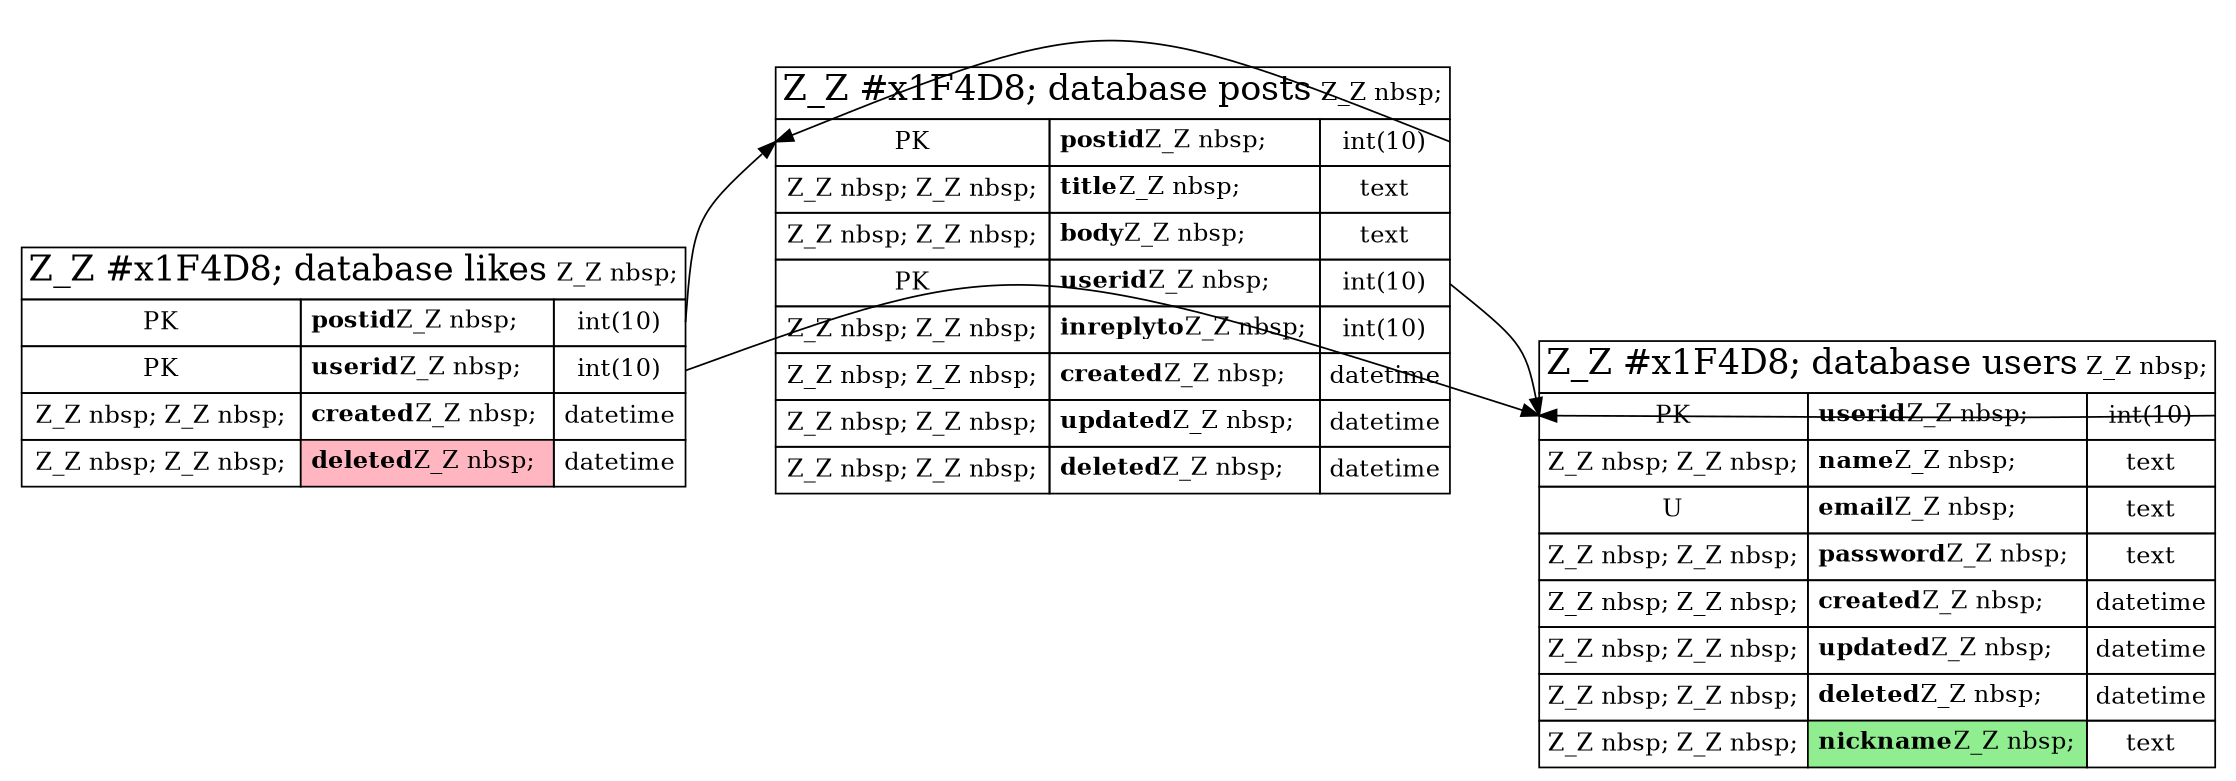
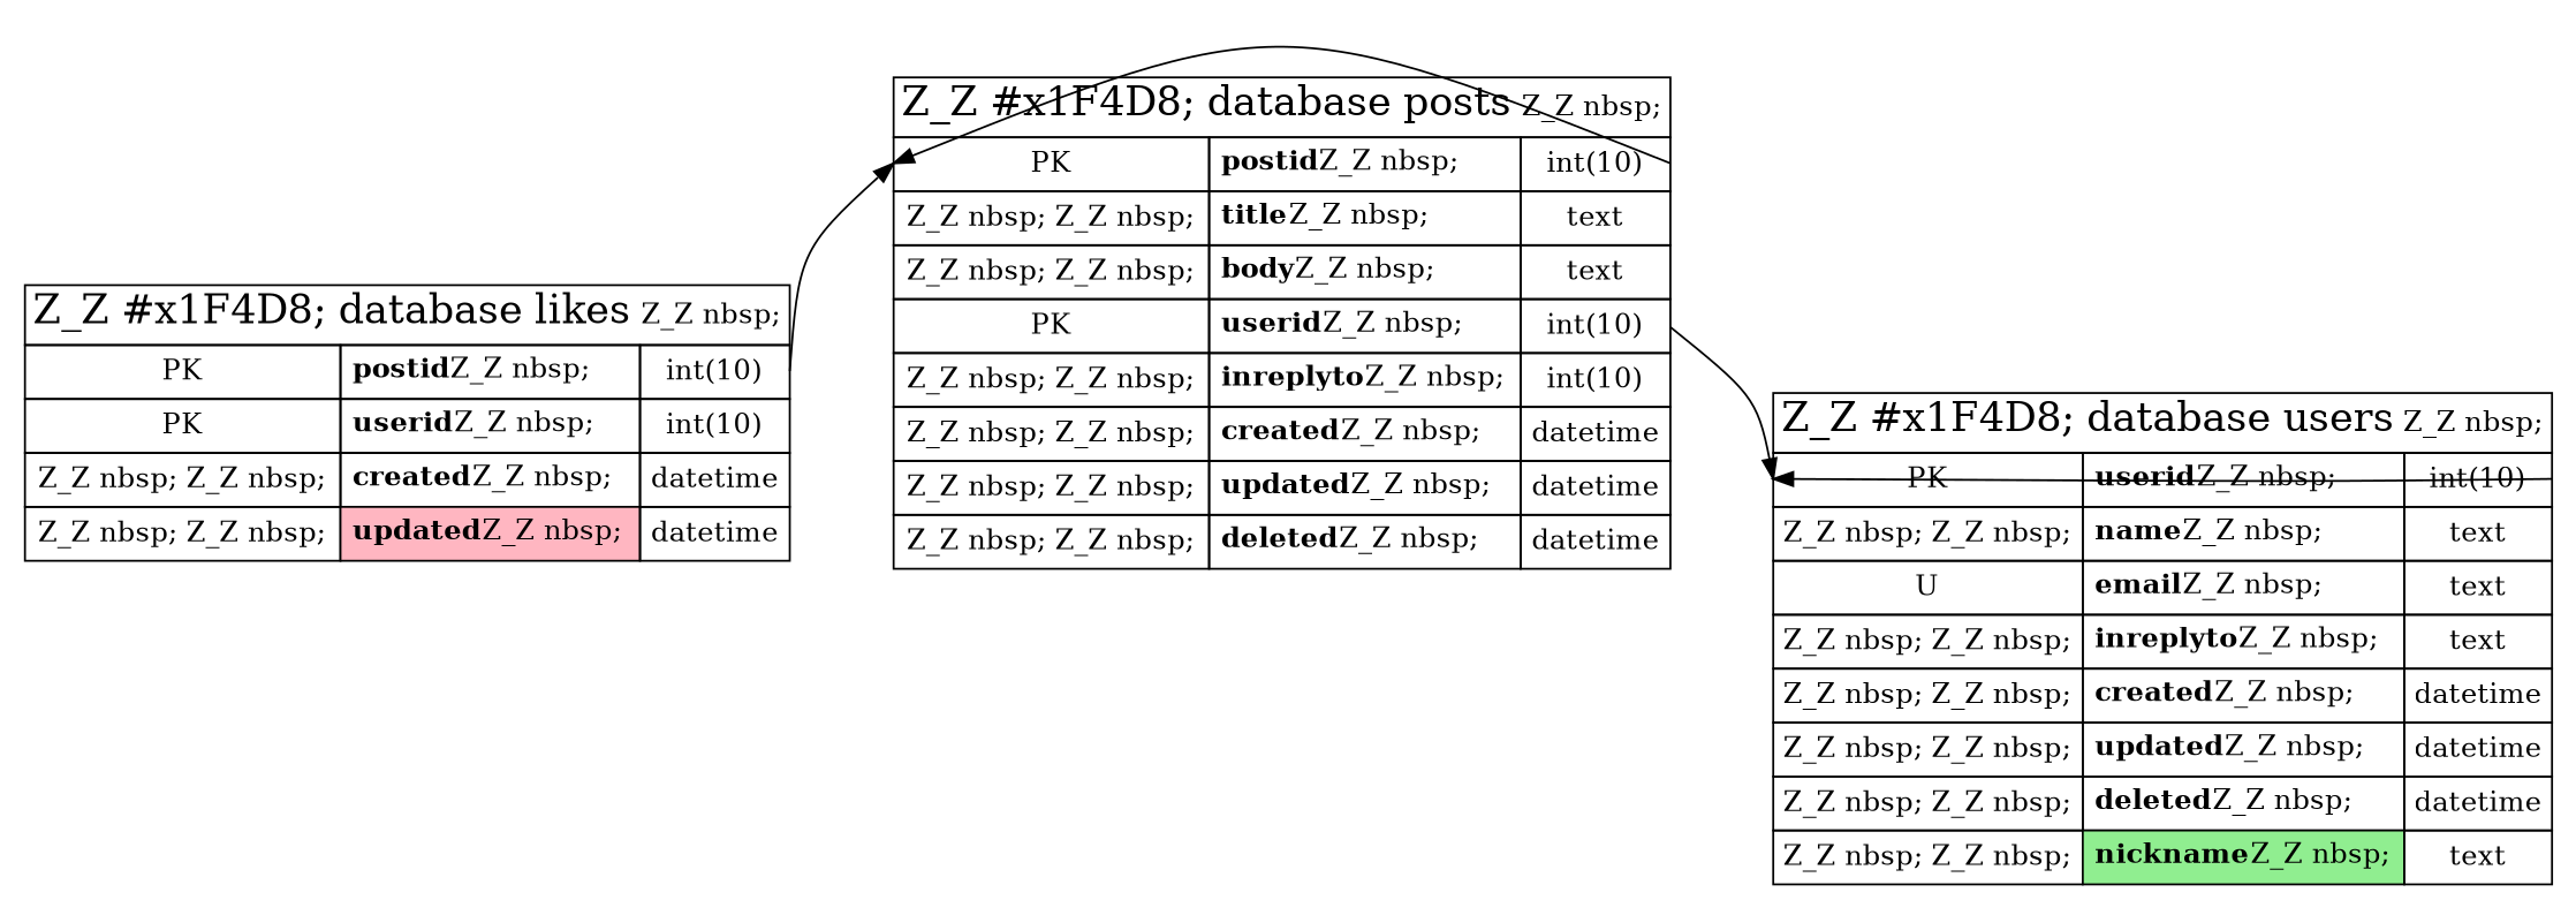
  digraph {
    rankdir=LR
    splines=curved
    node [shape=plaintext]
    edge [headport="T17:w"]
-   n1 [label=<<TABLE BORDER="0" CELLBORDER="1" CELLSPACING="0" CELLPADDING="3">       <TR><TD COLSPAN="3"><FONT POINT-SIZE="20">Z_Z #x1F4D8; database users</FONT> Z_Z nbsp;</TD></TR>       <TR PORT="P17"><TD PORT="T17">PK</TD><TD CELLPADDING="5" ALIGN="LEFT" ><B>userid</B>Z_Z nbsp;</TD><TD PORT="H17">int(10)</TD></TR>       <TR PORT="P18"><TD PORT="T18">Z_Z nbsp; Z_Z nbsp;</TD><TD CELLPADDING="5" ALIGN="LEFT" ><B>name</B>Z_Z nbsp;</TD><TD PORT="H18">text</TD></TR>       <TR PORT="P19"><TD PORT="T19">U</TD><TD CELLPADDING="5" ALIGN="LEFT" ><B>email</B>Z_Z nbsp;</TD><TD PORT="H19">text</TD></TR>       <TR PORT="P20"><TD PORT="T20">Z_Z nbsp; Z_Z nbsp;</TD><TD CELLPADDING="5" ALIGN="LEFT" ><B>password</B>Z_Z nbsp;</TD><TD PORT="H20">text</TD></TR>       <TR PORT="P21"><TD PORT="T21">Z_Z nbsp; Z_Z nbsp;</TD><TD CELLPADDING="5" ALIGN="LEFT" ><B>created</B>Z_Z nbsp;</TD><TD PORT="H21">datetime</TD></TR>       <TR PORT="P22"><TD PORT="T22">Z_Z nbsp; Z_Z nbsp;</TD><TD CELLPADDING="5" ALIGN="LEFT" ><B>updated</B>Z_Z nbsp;</TD><TD PORT="H22">datetime</TD></TR>       <TR PORT="P23"><TD PORT="T23">Z_Z nbsp; Z_Z nbsp;</TD><TD CELLPADDING="5" ALIGN="LEFT" ><B>deleted</B>Z_Z nbsp;</TD><TD PORT="H23">datetime</TD></TR>       <TR PORT="P24"><TD PORT="T24">Z_Z nbsp; Z_Z nbsp;</TD><TD BGCOLOR="lightgreen" CELLPADDING="5" ALIGN="LEFT" ><B>nickname</B>Z_Z nbsp;</TD><TD PORT="H24">text</TD></TR>     </TABLE>>]
-   n2 [label=<<TABLE BORDER="0" CELLBORDER="1" CELLSPACING="0" CELLPADDING="3">       <TR><TD COLSPAN="3"><FONT POINT-SIZE="20">Z_Z #x1F4D8; database likes</FONT> Z_Z nbsp;</TD></TR>       <TR PORT="P5"><TD PORT="T5">PK</TD><TD CELLPADDING="5" ALIGN="LEFT" ><B>postid</B>Z_Z nbsp;</TD><TD PORT="H5">int(10)</TD></TR>       <TR PORT="P6"><TD PORT="T6">PK</TD><TD CELLPADDING="5" ALIGN="LEFT" ><B>userid</B>Z_Z nbsp;</TD><TD PORT="H6">int(10)</TD></TR>       <TR PORT="P7"><TD PORT="T7">Z_Z nbsp; Z_Z nbsp;</TD><TD CELLPADDING="5" ALIGN="LEFT" ><B>created</B>Z_Z nbsp;</TD><TD PORT="H7">datetime</TD></TR>       <TR PORT="P8"><TD PORT="T8">Z_Z nbsp; Z_Z nbsp;</TD><TD BGCOLOR="lightpink" CELLPADDING="5" ALIGN="LEFT" ><B>deleted</B>Z_Z nbsp;</TD><TD PORT="H8">datetime</TD></TR>     </TABLE>>]
+   n1 [label=<<TABLE BORDER="0" CELLBORDER="1" CELLSPACING="0" CELLPADDING="3">       <TR><TD COLSPAN="3"><FONT POINT-SIZE="20">Z_Z #x1F4D8; database users</FONT> Z_Z nbsp;</TD></TR>       <TR PORT="P17"><TD PORT="T17">PK</TD><TD CELLPADDING="5" ALIGN="LEFT" ><B>userid</B>Z_Z nbsp;</TD><TD PORT="H17">int(10)</TD></TR>       <TR PORT="P18"><TD PORT="T18">Z_Z nbsp; Z_Z nbsp;</TD><TD CELLPADDING="5" ALIGN="LEFT" ><B>name</B>Z_Z nbsp;</TD><TD PORT="H18">text</TD></TR>       <TR PORT="P19"><TD PORT="T19">U</TD><TD CELLPADDING="5" ALIGN="LEFT" ><B>email</B>Z_Z nbsp;</TD><TD PORT="H19">text</TD></TR>       <TR PORT="P20"><TD PORT="T20">Z_Z nbsp; Z_Z nbsp;</TD><TD CELLPADDING="5" ALIGN="LEFT" ><B>inreplyto</B>Z_Z nbsp;</TD><TD PORT="H20">text</TD></TR>       <TR PORT="P21"><TD PORT="T21">Z_Z nbsp; Z_Z nbsp;</TD><TD CELLPADDING="5" ALIGN="LEFT" ><B>created</B>Z_Z nbsp;</TD><TD PORT="H21">datetime</TD></TR>       <TR PORT="P22"><TD PORT="T22">Z_Z nbsp; Z_Z nbsp;</TD><TD CELLPADDING="5" ALIGN="LEFT" ><B>updated</B>Z_Z nbsp;</TD><TD PORT="H22">datetime</TD></TR>       <TR PORT="P23"><TD PORT="T23">Z_Z nbsp; Z_Z nbsp;</TD><TD CELLPADDING="5" ALIGN="LEFT" ><B>deleted</B>Z_Z nbsp;</TD><TD PORT="H23">datetime</TD></TR>       <TR PORT="P24"><TD PORT="T24">Z_Z nbsp; Z_Z nbsp;</TD><TD BGCOLOR="lightgreen" CELLPADDING="5" ALIGN="LEFT" ><B>nickname</B>Z_Z nbsp;</TD><TD PORT="H24">text</TD></TR>     </TABLE>>]
+   n2 [label=<<TABLE BORDER="0" CELLBORDER="1" CELLSPACING="0" CELLPADDING="3">       <TR><TD COLSPAN="3"><FONT POINT-SIZE="20">Z_Z #x1F4D8; database likes</FONT> Z_Z nbsp;</TD></TR>       <TR PORT="P5"><TD PORT="T5">PK</TD><TD CELLPADDING="5" ALIGN="LEFT" ><B>postid</B>Z_Z nbsp;</TD><TD PORT="H5">int(10)</TD></TR>       <TR PORT="P6"><TD PORT="T6">PK</TD><TD CELLPADDING="5" ALIGN="LEFT" ><B>userid</B>Z_Z nbsp;</TD><TD PORT="H6">int(10)</TD></TR>       <TR PORT="P7"><TD PORT="T7">Z_Z nbsp; Z_Z nbsp;</TD><TD CELLPADDING="5" ALIGN="LEFT" ><B>created</B>Z_Z nbsp;</TD><TD PORT="H7">datetime</TD></TR>       <TR PORT="P8"><TD PORT="T8">Z_Z nbsp; Z_Z nbsp;</TD><TD BGCOLOR="lightpink" CELLPADDING="5" ALIGN="LEFT" ><B>updated</B>Z_Z nbsp;</TD><TD PORT="H8">datetime</TD></TR>     </TABLE>>]
    n3 [label=<<TABLE BORDER="0" CELLBORDER="1" CELLSPACING="0" CELLPADDING="3">       <TR><TD COLSPAN="3"><FONT POINT-SIZE="20">Z_Z #x1F4D8; database posts</FONT> Z_Z nbsp;</TD></TR>       <TR PORT="P9"><TD PORT="T9">PK</TD><TD CELLPADDING="5" ALIGN="LEFT" ><B>postid</B>Z_Z nbsp;</TD><TD PORT="H9">int(10)</TD></TR>       <TR PORT="P10"><TD PORT="T10">Z_Z nbsp; Z_Z nbsp;</TD><TD CELLPADDING="5" ALIGN="LEFT" ><B>title</B>Z_Z nbsp;</TD><TD PORT="H10">text</TD></TR>       <TR PORT="P11"><TD PORT="T11">Z_Z nbsp; Z_Z nbsp;</TD><TD CELLPADDING="5" ALIGN="LEFT" ><B>body</B>Z_Z nbsp;</TD><TD PORT="H11">text</TD></TR>       <TR PORT="P12"><TD PORT="T12">PK</TD><TD CELLPADDING="5" ALIGN="LEFT" ><B>userid</B>Z_Z nbsp;</TD><TD PORT="H12">int(10)</TD></TR>       <TR PORT="P13"><TD PORT="T13">Z_Z nbsp; Z_Z nbsp;</TD><TD CELLPADDING="5" ALIGN="LEFT" ><B>inreplyto</B>Z_Z nbsp;</TD><TD PORT="H13">int(10)</TD></TR>       <TR PORT="P14"><TD PORT="T14">Z_Z nbsp; Z_Z nbsp;</TD><TD CELLPADDING="5" ALIGN="LEFT" ><B>created</B>Z_Z nbsp;</TD><TD PORT="H14">datetime</TD></TR>       <TR PORT="P15"><TD PORT="T15">Z_Z nbsp; Z_Z nbsp;</TD><TD CELLPADDING="5" ALIGN="LEFT" ><B>updated</B>Z_Z nbsp;</TD><TD PORT="H15">datetime</TD></TR>       <TR PORT="P16"><TD PORT="T16">Z_Z nbsp; Z_Z nbsp;</TD><TD CELLPADDING="5" ALIGN="LEFT" ><B>deleted</B>Z_Z nbsp;</TD><TD PORT="H16">datetime</TD></TR>     </TABLE>>]
    n1 -> n1 [tailport="H17:e"]
-   n2 -> n1 [tailport="H6:e"]
    n2 -> n3 [headport="T9:w" tailport="H5:e"]
    n3 -> n1 [tailport="H12:e"]
    n3 -> n3 [headport="T9:w" tailport="H9:e"]
  }
